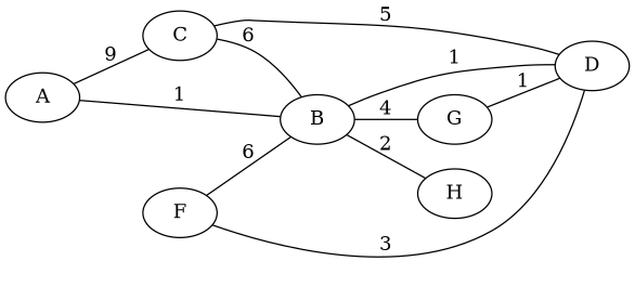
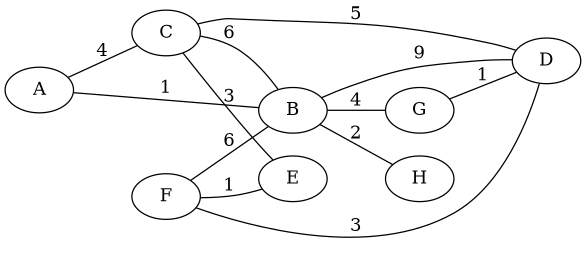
  graph {
    rankdir=LR
    A
    C
    B
    D
+   E
    G
    H
    F
-   A -- C [label=9]
+   A -- C [label=4]
    C -- B [label=6]
    C -- D [label=5]
+   C -- E [label=3]
    B -- A [label=1]
    B -- G [label=4]
    B -- H [label=2]
-   D -- B [label=1]
+   D -- B [label=9]
    G -- D [label=1]
    F -- B [label=6]
    F -- D [label=3]
+   F -- E [label=1]
  }
